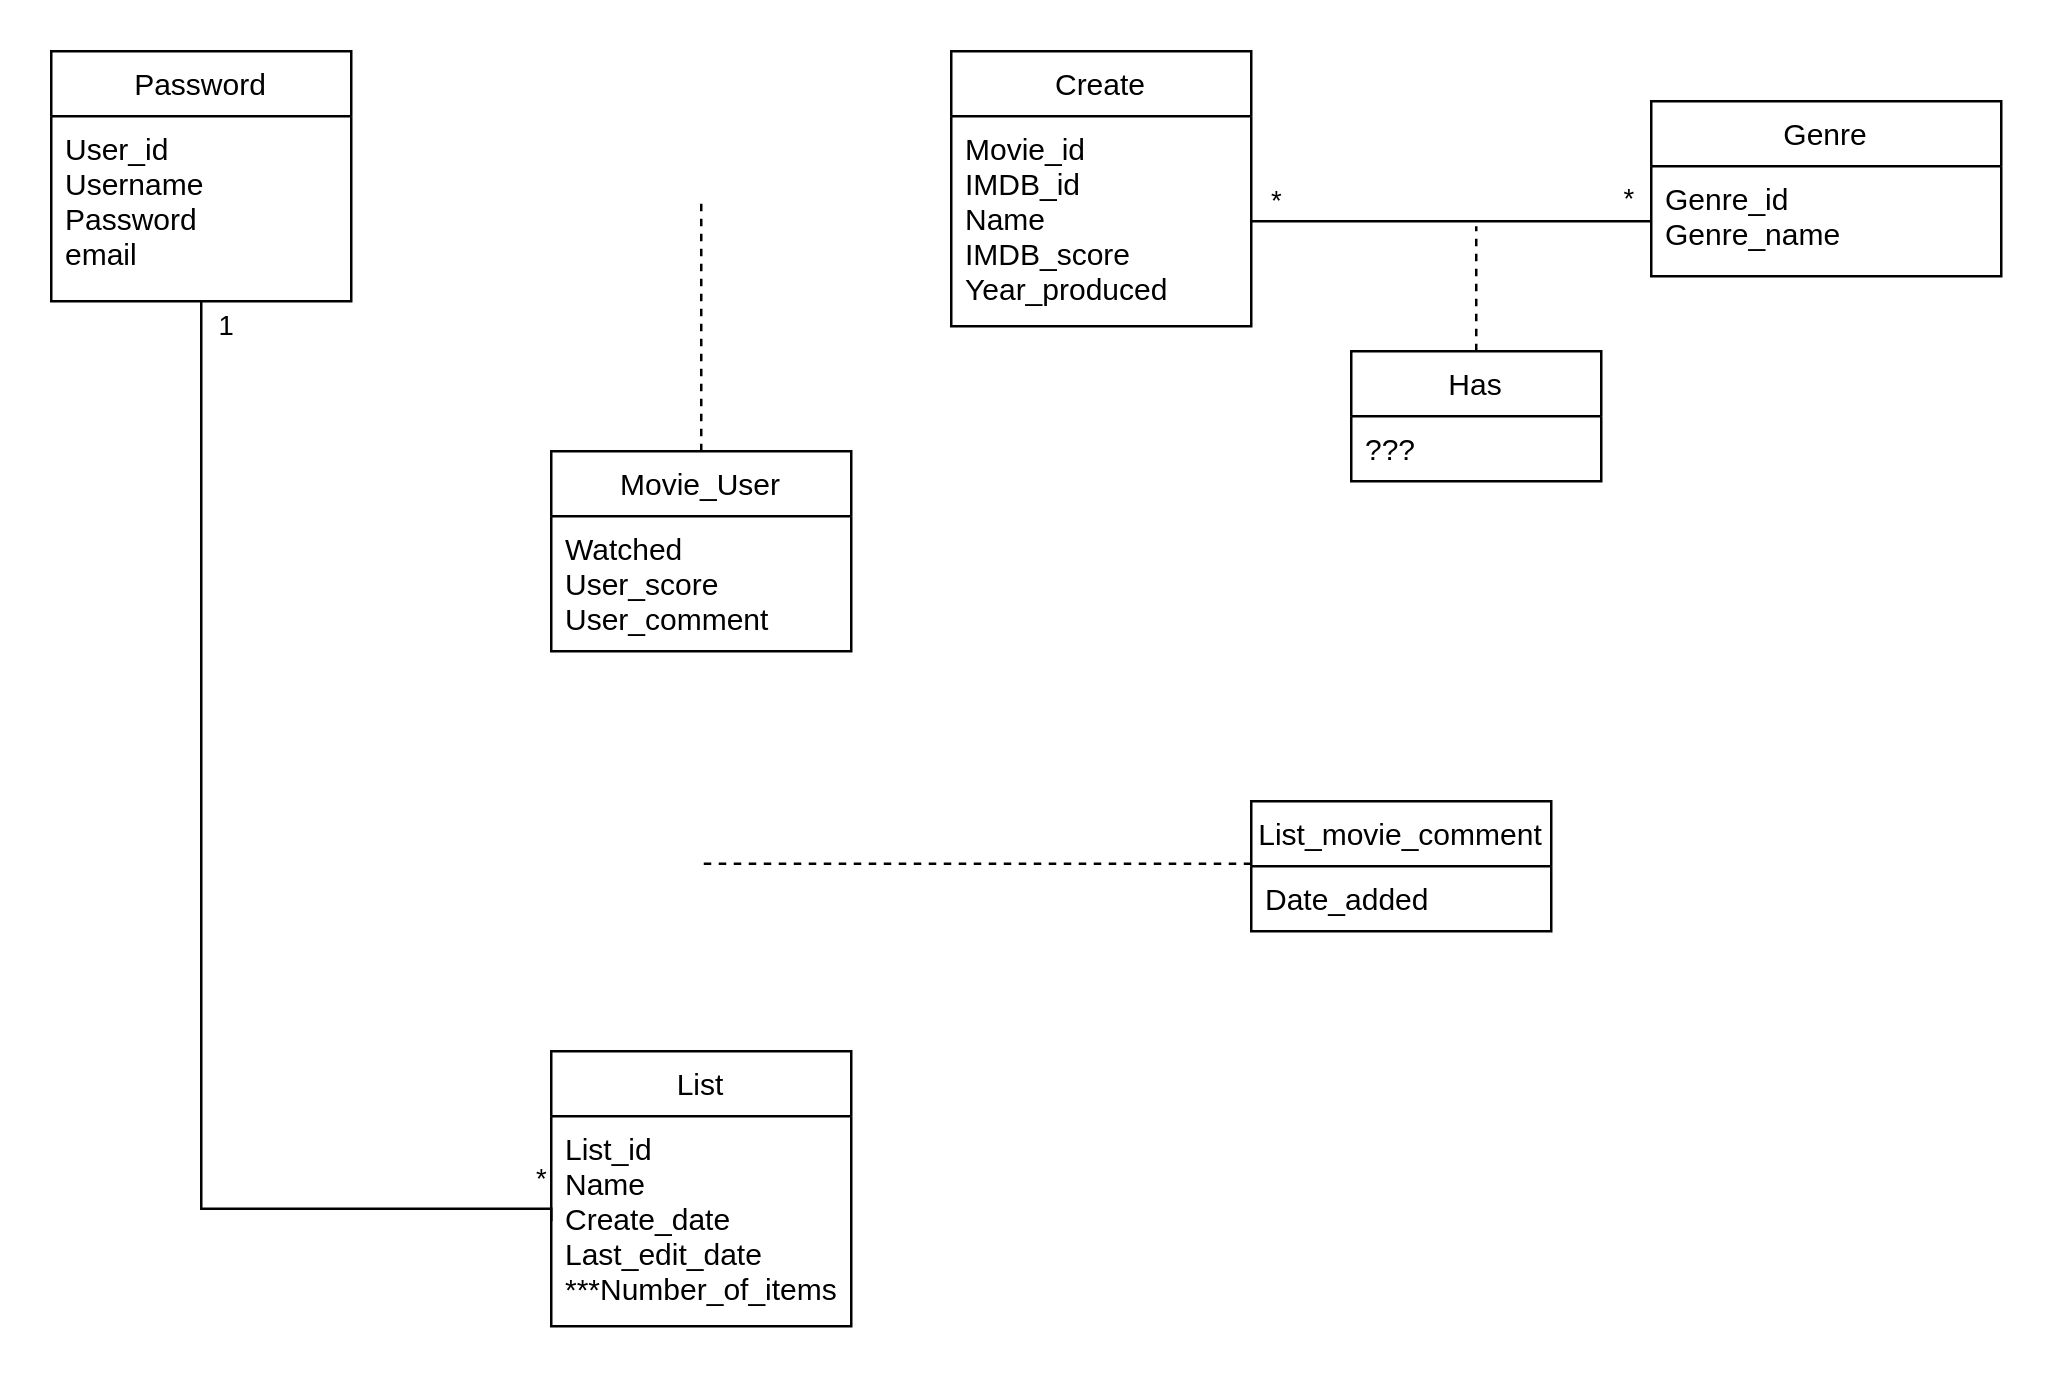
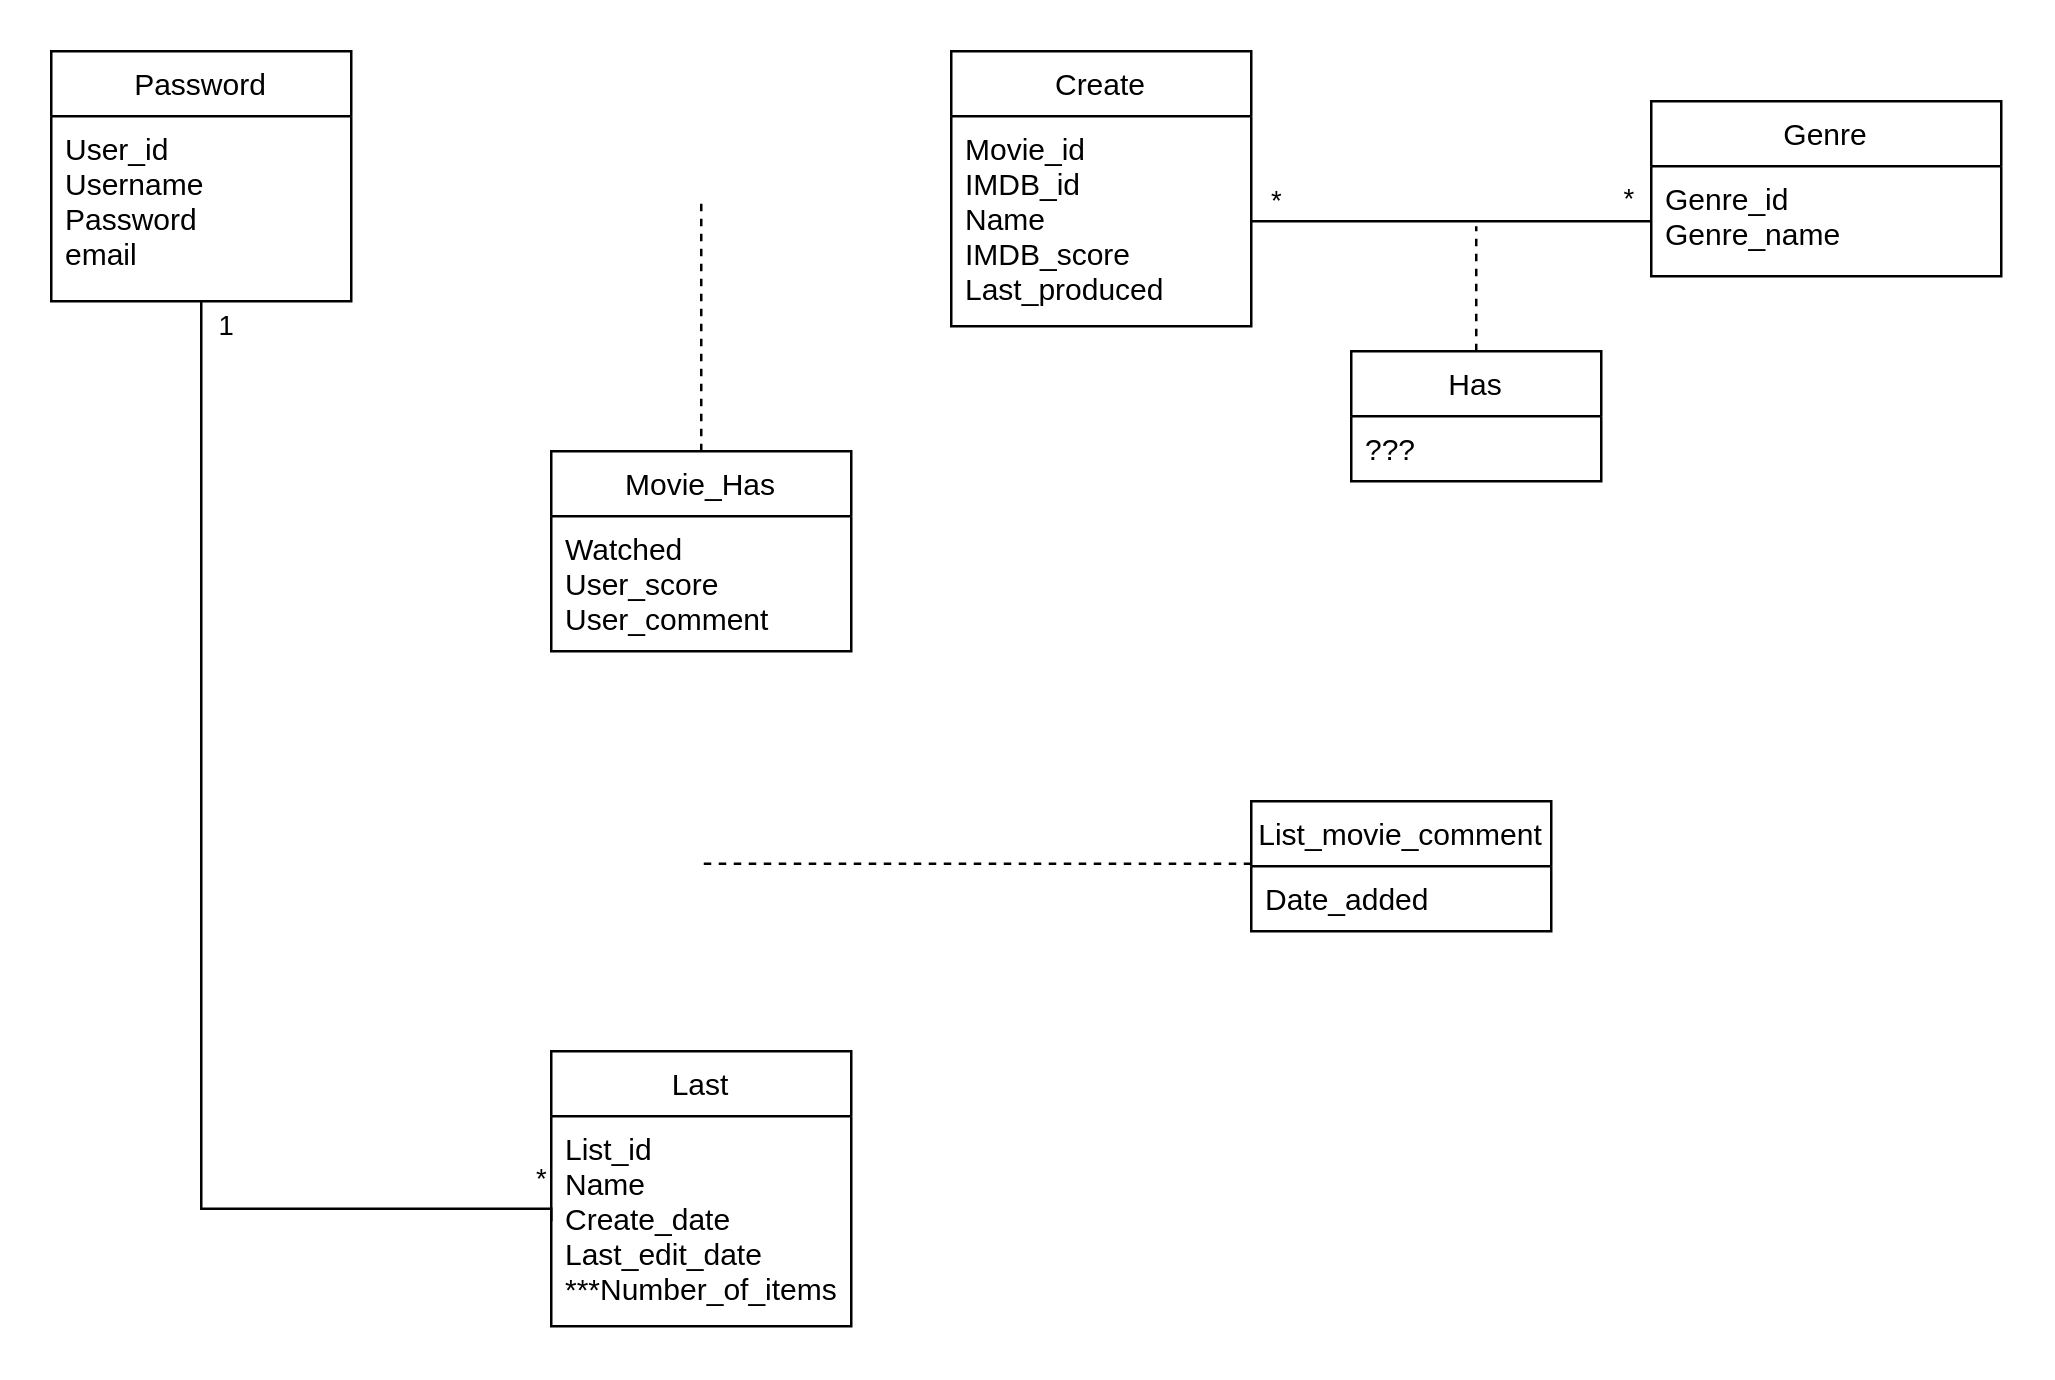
  <mxCell id="0" />
  <mxCell id="1" parent="0" />
  <mxCell id="2" style="edgeStyle=orthogonalEdgeStyle;rounded=0;orthogonalLoop=1;jettySize=auto;html=1;entryX=0;entryY=0.5;entryDx=0;entryDy=0;endArrow=none;endFill=0;" edge="1" parent="1" source="5" target="13"><mxGeometry relative="1" as="geometry"><Array as="points"><mxPoint x="80" y="483" /></Array></mxGeometry></mxCell>
  <mxCell id="3" value="1" style="edgeLabel;html=1;align=center;verticalAlign=middle;resizable=0;points=[];" vertex="1" connectable="0" parent="2"><mxGeometry x="-0.941" y="1" relative="1" as="geometry"><mxPoint x="8.97" y="-5.17" as="offset" /></mxGeometry></mxCell>
  <mxCell id="4" value="*" style="edgeLabel;html=1;align=center;verticalAlign=middle;resizable=0;points=[];" vertex="1" connectable="0" parent="2"><mxGeometry x="0.937" y="-2" relative="1" as="geometry"><mxPoint x="6" y="-15" as="offset" /></mxGeometry></mxCell>
  <mxCell id="5" value="Password" style="swimlane;fontStyle=0;childLayout=stackLayout;horizontal=1;startSize=26;fillColor=none;horizontalStack=0;resizeParent=1;resizeParentMax=0;resizeLast=0;collapsible=1;marginBottom=0;" vertex="1" parent="1"><mxGeometry x="20" y="20" width="120" height="100" as="geometry" /></mxCell>
  <mxCell id="6" value="User_id&#10;Username&#10;Password&#10;email&#10;" style="text;strokeColor=none;fillColor=none;align=left;verticalAlign=top;spacingLeft=4;spacingRight=4;overflow=hidden;rotatable=0;points=[[0,0.5],[1,0.5]];portConstraint=eastwest;" vertex="1" parent="5"><mxGeometry y="26" width="120" height="74" as="geometry" /></mxCell>
  <mxCell id="7" value="Create" style="swimlane;fontStyle=0;childLayout=stackLayout;horizontal=1;startSize=26;fillColor=none;horizontalStack=0;resizeParent=1;resizeParentMax=0;resizeLast=0;collapsible=1;marginBottom=0;" vertex="1" parent="1"><mxGeometry x="380" y="20" width="120" height="110" as="geometry" /></mxCell>
- <mxCell id="8" value="Movie_id&#10;IMDB_id&#10;Name&#10;IMDB_score&#10;Year_produced&#10;&#10;" style="text;strokeColor=none;fillColor=none;align=left;verticalAlign=top;spacingLeft=4;spacingRight=4;overflow=hidden;rotatable=0;points=[[0,0.5],[1,0.5]];portConstraint=eastwest;" vertex="1" parent="7"><mxGeometry y="26" width="120" height="84" as="geometry" /></mxCell>
+ <mxCell id="8" value="Movie_id&#10;IMDB_id&#10;Name&#10;IMDB_score&#10;Last_produced&#10;&#10;" style="text;strokeColor=none;fillColor=none;align=left;verticalAlign=top;spacingLeft=4;spacingRight=4;overflow=hidden;rotatable=0;points=[[0,0.5],[1,0.5]];portConstraint=eastwest;" vertex="1" parent="7"><mxGeometry y="26" width="120" height="84" as="geometry" /></mxCell>
  <mxCell id="9" style="edgeStyle=orthogonalEdgeStyle;rounded=0;orthogonalLoop=1;jettySize=auto;html=1;endArrow=none;endFill=0;dashed=1;" edge="1" parent="1" source="10"><mxGeometry relative="1" as="geometry"><mxPoint x="280" y="80" as="targetPoint" /></mxGeometry></mxCell>
- <mxCell id="10" value="Movie_User" style="swimlane;fontStyle=0;childLayout=stackLayout;horizontal=1;startSize=26;fillColor=none;horizontalStack=0;resizeParent=1;resizeParentMax=0;resizeLast=0;collapsible=1;marginBottom=0;" vertex="1" parent="1"><mxGeometry x="220" y="180" width="120" height="80" as="geometry" /></mxCell>
+ <mxCell id="10" value="Movie_Has" style="swimlane;fontStyle=0;childLayout=stackLayout;horizontal=1;startSize=26;fillColor=none;horizontalStack=0;resizeParent=1;resizeParentMax=0;resizeLast=0;collapsible=1;marginBottom=0;" vertex="1" parent="1"><mxGeometry x="220" y="180" width="120" height="80" as="geometry" /></mxCell>
  <mxCell id="11" value="Watched&#10;User_score&#10;User_comment&#10;" style="text;strokeColor=none;fillColor=none;align=left;verticalAlign=top;spacingLeft=4;spacingRight=4;overflow=hidden;rotatable=0;points=[[0,0.5],[1,0.5]];portConstraint=eastwest;" vertex="1" parent="10"><mxGeometry y="26" width="120" height="54" as="geometry" /></mxCell>
- <mxCell id="12" value="List" style="swimlane;fontStyle=0;childLayout=stackLayout;horizontal=1;startSize=26;fillColor=none;horizontalStack=0;resizeParent=1;resizeParentMax=0;resizeLast=0;collapsible=1;marginBottom=0;" vertex="1" parent="1"><mxGeometry x="220" y="420" width="120" height="110" as="geometry" /></mxCell>
+ <mxCell id="12" value="Last" style="swimlane;fontStyle=0;childLayout=stackLayout;horizontal=1;startSize=26;fillColor=none;horizontalStack=0;resizeParent=1;resizeParentMax=0;resizeLast=0;collapsible=1;marginBottom=0;" vertex="1" parent="1"><mxGeometry x="220" y="420" width="120" height="110" as="geometry" /></mxCell>
  <mxCell id="13" value="List_id&#10;Name&#10;Create_date&#10;Last_edit_date&#10;***Number_of_items " style="text;strokeColor=none;fillColor=none;align=left;verticalAlign=top;spacingLeft=4;spacingRight=4;overflow=hidden;rotatable=0;points=[[0,0.5],[1,0.5]];portConstraint=eastwest;" vertex="1" parent="12"><mxGeometry y="26" width="120" height="84" as="geometry" /></mxCell>
  <mxCell id="14" value="List_movie_comment" style="swimlane;fontStyle=0;childLayout=stackLayout;horizontal=1;startSize=26;fillColor=none;horizontalStack=0;resizeParent=1;resizeParentMax=0;resizeLast=0;collapsible=1;marginBottom=0;" vertex="1" parent="1"><mxGeometry x="500" y="320" width="120" height="52" as="geometry" /></mxCell>
  <mxCell id="15" value="Date_added" style="text;strokeColor=none;fillColor=none;align=left;verticalAlign=top;spacingLeft=4;spacingRight=4;overflow=hidden;rotatable=0;points=[[0,0.5],[1,0.5]];portConstraint=eastwest;" vertex="1" parent="14"><mxGeometry y="26" width="120" height="26" as="geometry" /></mxCell>
  <mxCell id="16" style="edgeStyle=orthogonalEdgeStyle;rounded=0;orthogonalLoop=1;jettySize=auto;html=1;endArrow=none;endFill=0;dashed=1;" edge="1" parent="1"><mxGeometry relative="1" as="geometry"><mxPoint x="280" y="345" as="targetPoint" /><mxPoint x="500" y="345" as="sourcePoint" /></mxGeometry></mxCell>
  <mxCell id="17" value="Genre" style="swimlane;fontStyle=0;childLayout=stackLayout;horizontal=1;startSize=26;fillColor=none;horizontalStack=0;resizeParent=1;resizeParentMax=0;resizeLast=0;collapsible=1;marginBottom=0;" vertex="1" parent="1"><mxGeometry x="660" y="40" width="140" height="70" as="geometry" /></mxCell>
  <mxCell id="18" value="Genre_id&#10;Genre_name&#10;" style="text;strokeColor=none;fillColor=none;align=left;verticalAlign=top;spacingLeft=4;spacingRight=4;overflow=hidden;rotatable=0;points=[[0,0.5],[1,0.5]];portConstraint=eastwest;" vertex="1" parent="17"><mxGeometry y="26" width="140" height="44" as="geometry" /></mxCell>
  <mxCell id="19" style="edgeStyle=orthogonalEdgeStyle;rounded=0;orthogonalLoop=1;jettySize=auto;html=1;entryX=0;entryY=0.5;entryDx=0;entryDy=0;endArrow=none;endFill=0;startArrow=none;startFill=0;targetPerimeterSpacing=0;sourcePerimeterSpacing=0;startSize=20;" edge="1" parent="1" source="8" target="18"><mxGeometry relative="1" as="geometry"><Array as="points"><mxPoint x="600" y="88" /><mxPoint x="600" y="88" /></Array></mxGeometry></mxCell>
  <mxCell id="20" value="*" style="edgeLabel;html=1;align=center;verticalAlign=middle;resizable=0;points=[];" vertex="1" connectable="0" parent="19"><mxGeometry x="0.844" y="-1" relative="1" as="geometry"><mxPoint x="2.41" y="-10.01" as="offset" /></mxGeometry></mxCell>
  <mxCell id="21" value="*" style="edgeLabel;html=1;align=center;verticalAlign=middle;resizable=0;points=[];" vertex="1" connectable="0" parent="19"><mxGeometry x="-0.759" relative="1" as="geometry"><mxPoint x="-10" y="-9" as="offset" /></mxGeometry></mxCell>
  <mxCell id="22" style="edgeStyle=orthogonalEdgeStyle;rounded=0;orthogonalLoop=1;jettySize=auto;html=1;startArrow=none;startFill=0;startSize=20;sourcePerimeterSpacing=0;endArrow=none;endFill=0;targetPerimeterSpacing=0;dashed=1;" edge="1" parent="1" source="23"><mxGeometry relative="1" as="geometry"><mxPoint x="590" y="90" as="targetPoint" /></mxGeometry></mxCell>
  <mxCell id="23" value="Has" style="swimlane;fontStyle=0;childLayout=stackLayout;horizontal=1;startSize=26;fillColor=none;horizontalStack=0;resizeParent=1;resizeParentMax=0;resizeLast=0;collapsible=1;marginBottom=0;" vertex="1" parent="1"><mxGeometry x="540" y="140" width="100" height="52" as="geometry" /></mxCell>
  <mxCell id="24" value="???" style="text;strokeColor=none;fillColor=none;align=left;verticalAlign=top;spacingLeft=4;spacingRight=4;overflow=hidden;rotatable=0;points=[[0,0.5],[1,0.5]];portConstraint=eastwest;" vertex="1" parent="23"><mxGeometry y="26" width="100" height="26" as="geometry" /></mxCell>
